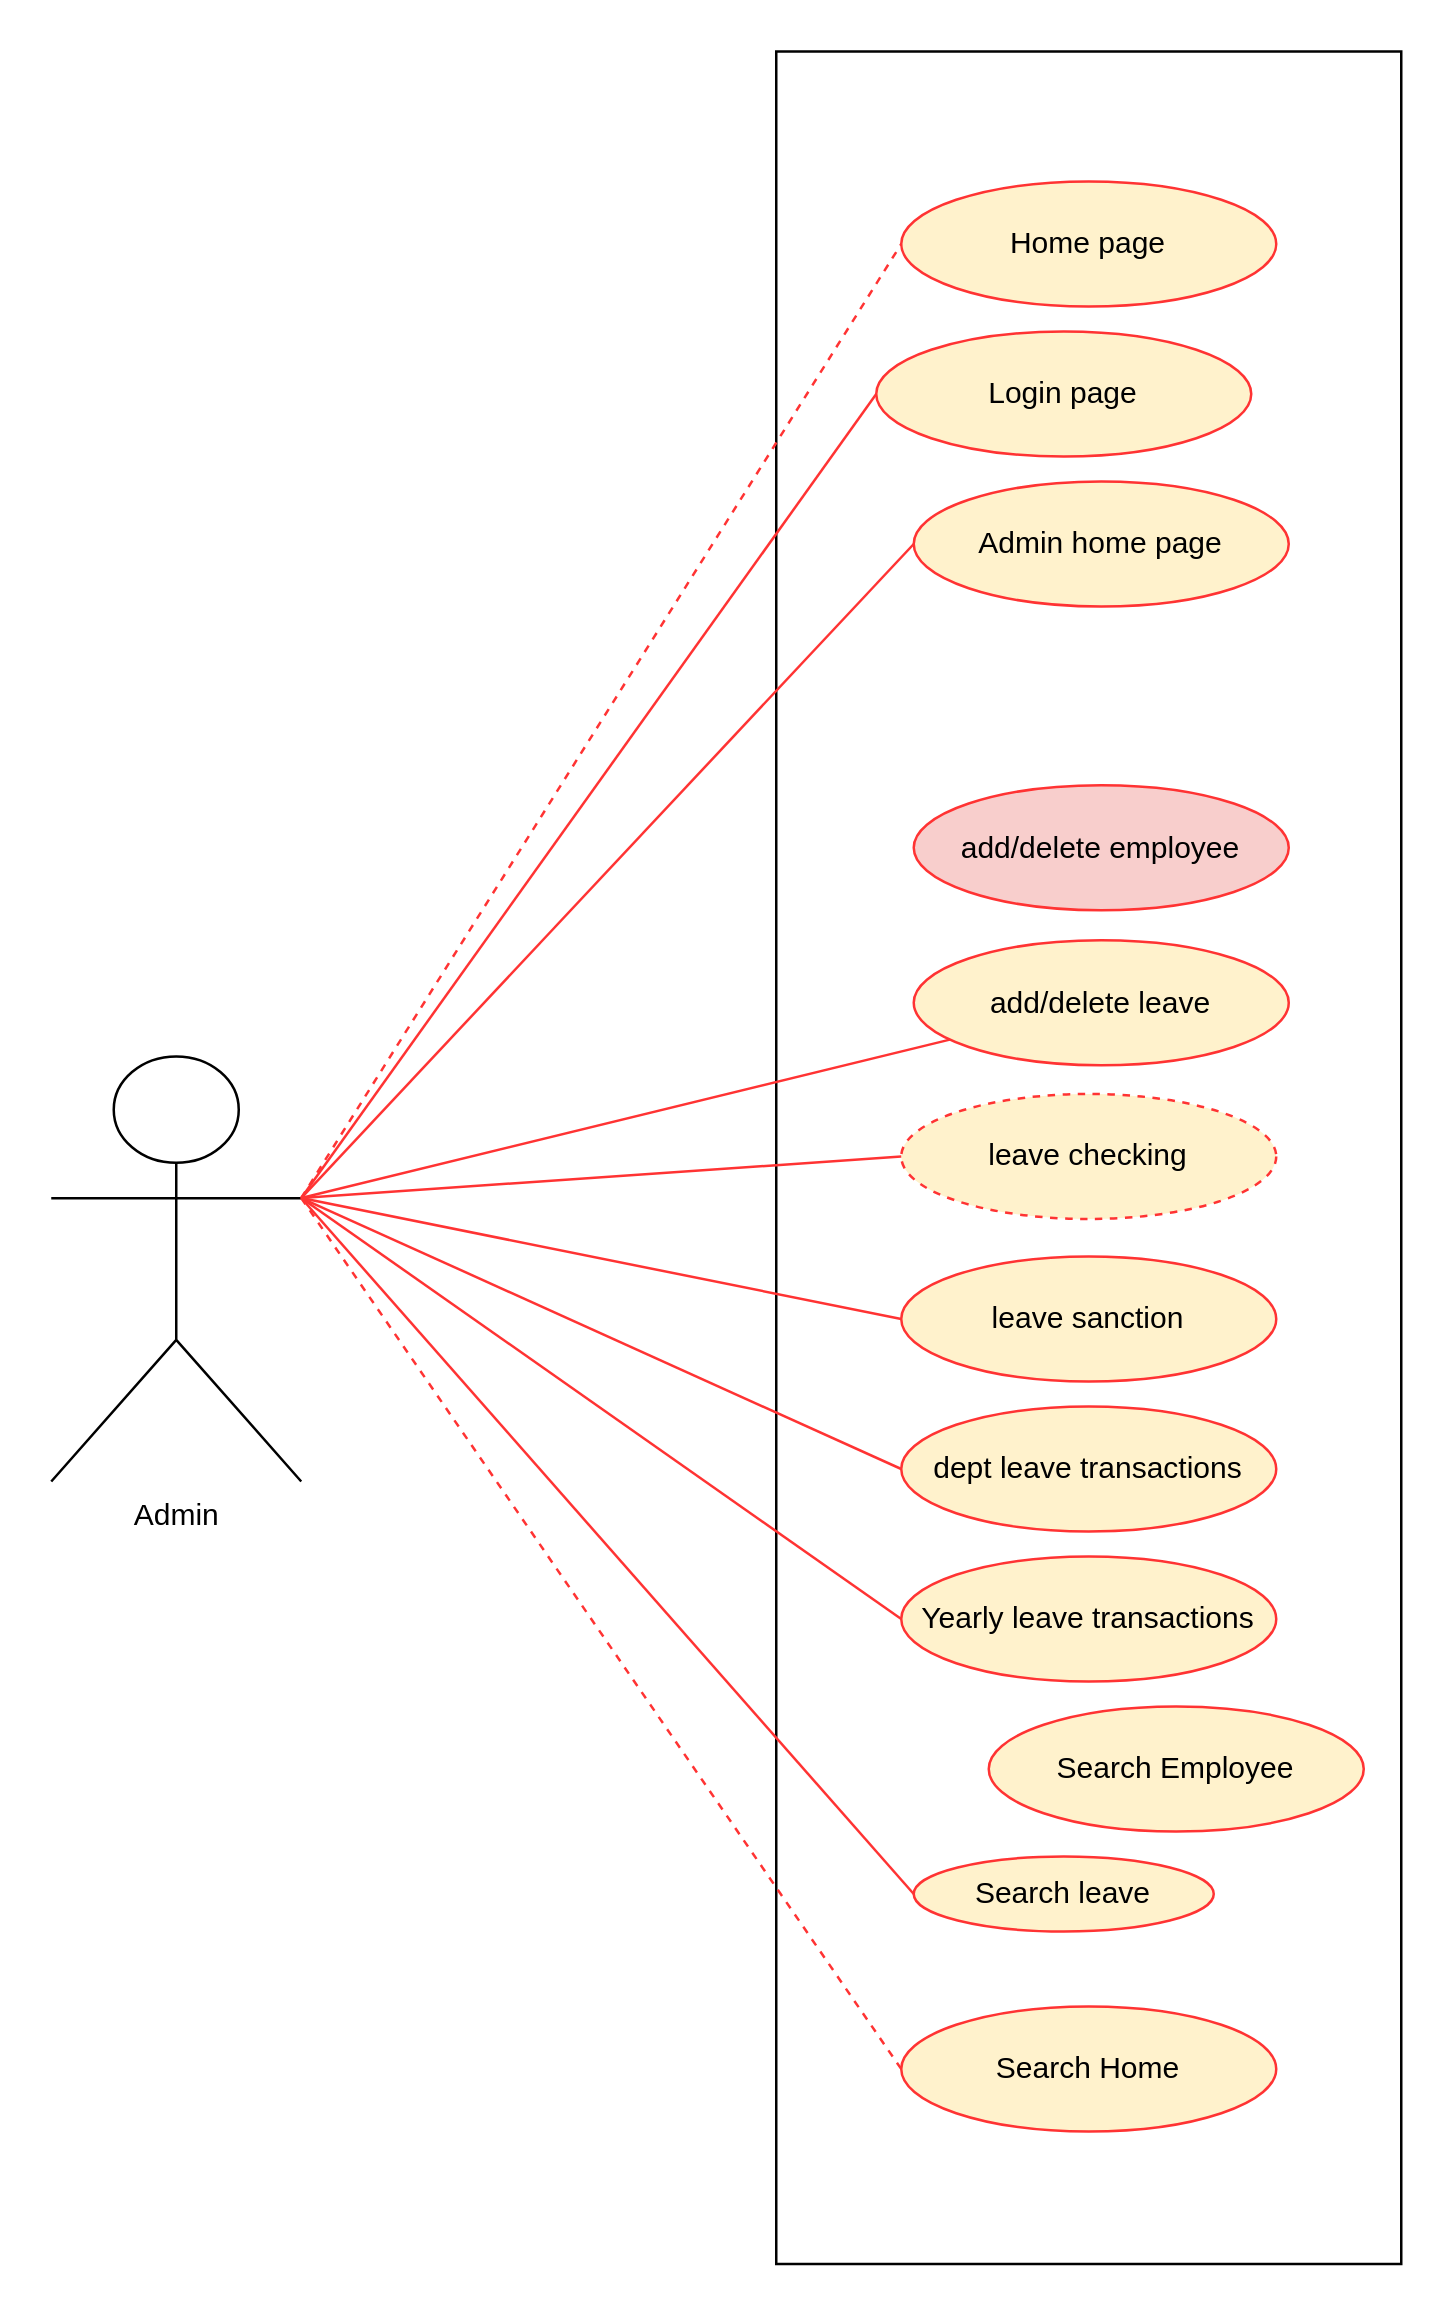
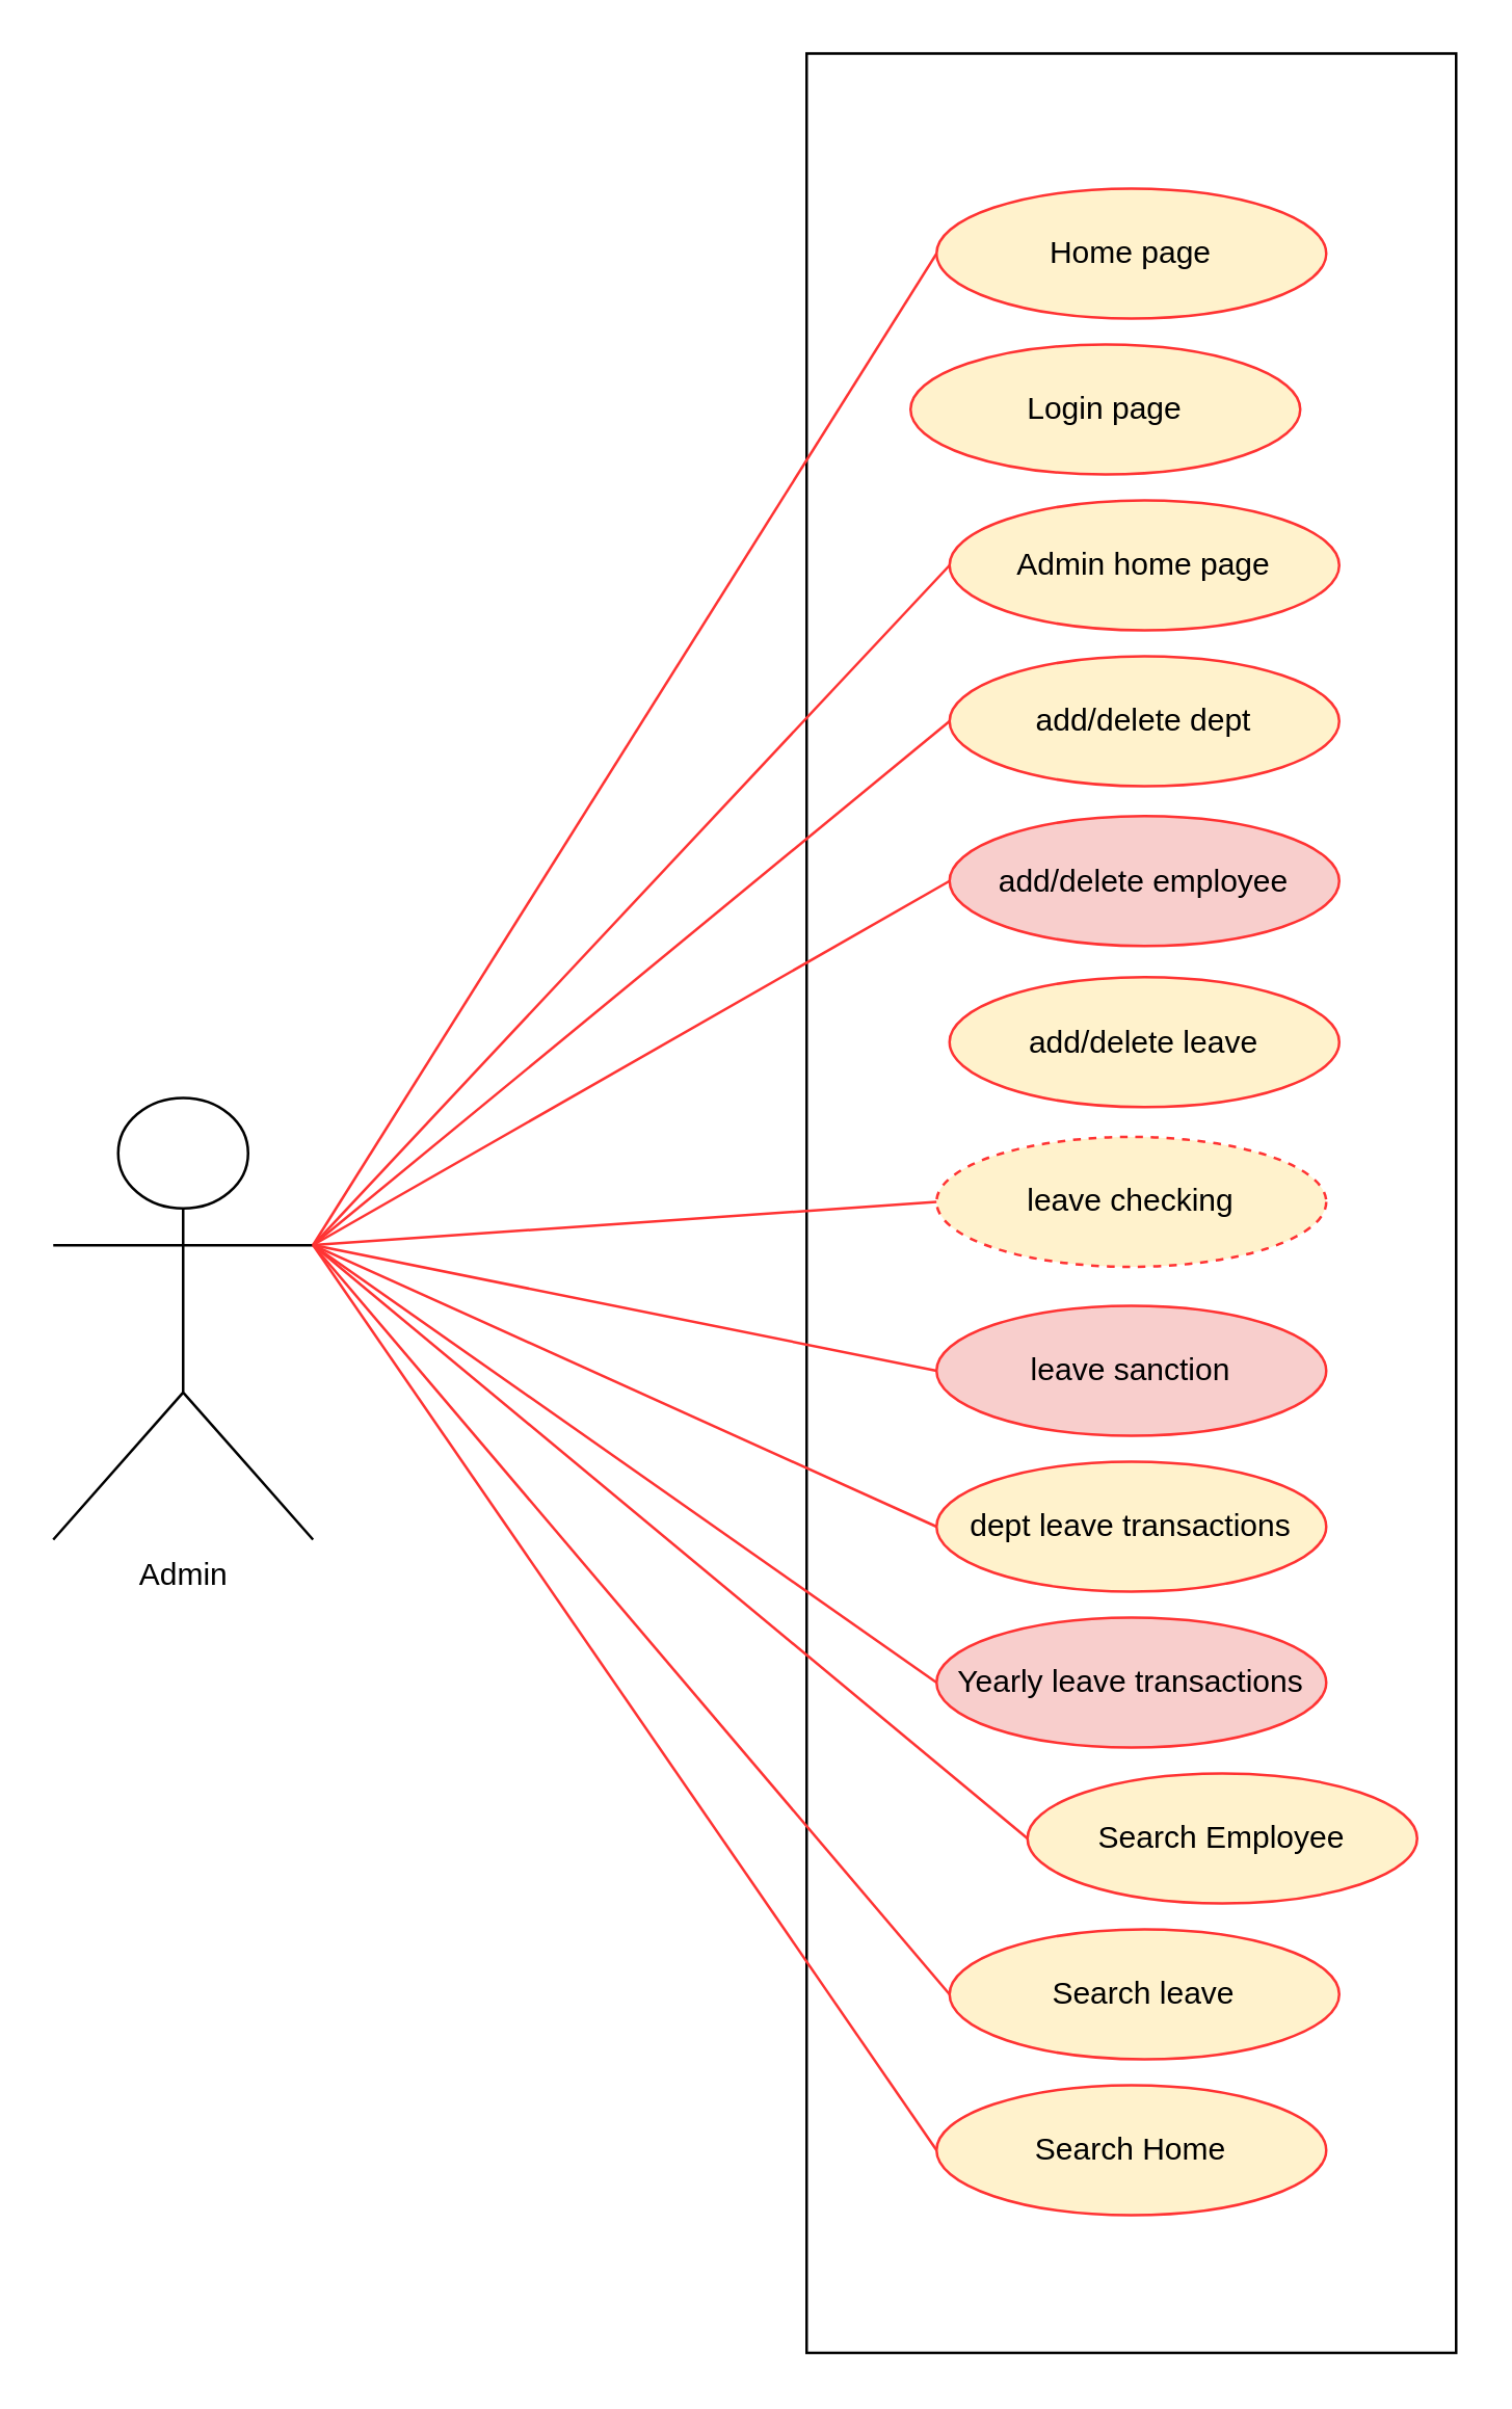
  <mxCell id="0" />
  <mxCell id="1" parent="0" />
  <mxCell id="2" value="" style="rounded=0;whiteSpace=wrap;html=1;fillColor=none;strokeColor=#000000;" vertex="1" parent="1"><mxGeometry x="310" y="20" width="250" height="885" as="geometry" /></mxCell>
  <mxCell id="3" value="Admin" style="shape=umlActor;verticalLabelPosition=bottom;labelBackgroundColor=#ffffff;verticalAlign=top;html=1;" vertex="1" parent="1"><mxGeometry x="20" y="422" width="100" height="170" as="geometry" /></mxCell>
  <mxCell id="4" value="Search Home" style="ellipse;whiteSpace=wrap;html=1;fillColor=#fff2cc;strokeColor=#FF3333;" vertex="1" parent="1"><mxGeometry x="360" y="802" width="150" height="50" as="geometry" /></mxCell>
- <mxCell id="5" value="" style="endArrow=none;html=1;exitX=1;exitY=0.333;exitDx=0;exitDy=0;exitPerimeter=0;entryX=0;entryY=0.5;entryDx=0;entryDy=0;fillColor=#f8cecc;strokeColor=#FF3333;dashed=1;" edge="1" parent="1" source="3" target="4"><mxGeometry width="50" height="50" relative="1" as="geometry"><mxPoint x="160" y="552" as="sourcePoint" /><mxPoint x="210" y="502" as="targetPoint" /></mxGeometry></mxCell>
+ <mxCell id="5" value="" style="endArrow=none;html=1;exitX=1;exitY=0.333;exitDx=0;exitDy=0;exitPerimeter=0;entryX=0;entryY=0.5;entryDx=0;entryDy=0;fillColor=#f8cecc;strokeColor=#FF3333;" edge="1" parent="1" source="3" target="4"><mxGeometry width="50" height="50" relative="1" as="geometry"><mxPoint x="160" y="552" as="sourcePoint" /><mxPoint x="210" y="502" as="targetPoint" /></mxGeometry></mxCell>
  <mxCell id="6" value="Home page" style="ellipse;whiteSpace=wrap;html=1;fillColor=#fff2cc;strokeColor=#FF3333;" vertex="1" parent="1"><mxGeometry x="360" y="72" width="150" height="50" as="geometry" /></mxCell>
- <mxCell id="7" value="" style="endArrow=none;html=1;exitX=1;exitY=0.333;exitDx=0;exitDy=0;exitPerimeter=0;entryX=0;entryY=0.5;entryDx=0;entryDy=0;fillColor=#f8cecc;strokeColor=#FF3333;dashed=1;" edge="1" parent="1" target="6" source="3"><mxGeometry width="50" height="50" relative="1" as="geometry"><mxPoint x="130" y="562" as="sourcePoint" /><mxPoint x="220" y="512" as="targetPoint" /></mxGeometry></mxCell>
- <mxCell id="8" value="Search leave" style="ellipse;whiteSpace=wrap;html=1;fillColor=#fff2cc;strokeColor=#FF3333;" vertex="1" parent="1"><mxGeometry x="365" y="742" width="120" height="30" as="geometry" /></mxCell>
+ <mxCell id="7" value="" style="endArrow=none;html=1;exitX=1;exitY=0.333;exitDx=0;exitDy=0;exitPerimeter=0;entryX=0;entryY=0.5;entryDx=0;entryDy=0;fillColor=#f8cecc;strokeColor=#FF3333;" edge="1" parent="1" target="6" source="3"><mxGeometry width="50" height="50" relative="1" as="geometry"><mxPoint x="130" y="562" as="sourcePoint" /><mxPoint x="220" y="512" as="targetPoint" /></mxGeometry></mxCell>
+ <mxCell id="8" value="Search leave" style="ellipse;whiteSpace=wrap;html=1;fillColor=#fff2cc;strokeColor=#FF3333;" vertex="1" parent="1"><mxGeometry x="365" y="742" width="150" height="50" as="geometry" /></mxCell>
  <mxCell id="9" value="" style="endArrow=none;html=1;entryX=0;entryY=0.5;entryDx=0;entryDy=0;exitX=1;exitY=0.333;exitDx=0;exitDy=0;exitPerimeter=0;fillColor=#f8cecc;strokeColor=#FF3333;" edge="1" parent="1" target="8" source="3"><mxGeometry width="50" height="50" relative="1" as="geometry"><mxPoint x="130" y="482" as="sourcePoint" /><mxPoint x="230" y="522" as="targetPoint" /></mxGeometry></mxCell>
  <mxCell id="10" value="Login page" style="ellipse;whiteSpace=wrap;html=1;fillColor=#fff2cc;strokeColor=#FF3333;" vertex="1" parent="1"><mxGeometry x="350" y="132" width="150" height="50" as="geometry" /></mxCell>
- <mxCell id="11" value="" style="endArrow=none;html=1;entryX=0;entryY=0.5;entryDx=0;entryDy=0;exitX=1;exitY=0.333;exitDx=0;exitDy=0;exitPerimeter=0;fillColor=#f8cecc;strokeColor=#FF3333;" edge="1" parent="1" target="10" source="3"><mxGeometry width="50" height="50" relative="1" as="geometry"><mxPoint x="130" y="502" as="sourcePoint" /><mxPoint x="240" y="532" as="targetPoint" /></mxGeometry></mxCell>
  <mxCell id="12" value="Admin home page" style="ellipse;whiteSpace=wrap;html=1;fillColor=#fff2cc;strokeColor=#FF3333;" vertex="1" parent="1"><mxGeometry x="365" y="192" width="150" height="50" as="geometry" /></mxCell>
  <mxCell id="13" value="" style="endArrow=none;html=1;exitX=1;exitY=0.333;exitDx=0;exitDy=0;exitPerimeter=0;entryX=0;entryY=0.5;entryDx=0;entryDy=0;fillColor=#f8cecc;strokeColor=#FF3333;" edge="1" parent="1" target="12" source="3"><mxGeometry width="50" height="50" relative="1" as="geometry"><mxPoint x="160" y="592" as="sourcePoint" /><mxPoint x="250" y="542" as="targetPoint" /></mxGeometry></mxCell>
+ <mxCell id="14" value="add/delete dept" style="ellipse;whiteSpace=wrap;html=1;fillColor=#fff2cc;strokeColor=#FF3333;" vertex="1" parent="1"><mxGeometry x="365" y="252" width="150" height="50" as="geometry" /></mxCell>
+ <mxCell id="15" value="" style="endArrow=none;html=1;exitX=1;exitY=0.333;exitDx=0;exitDy=0;exitPerimeter=0;entryX=0;entryY=0.5;entryDx=0;entryDy=0;fillColor=#f8cecc;strokeColor=#FF3333;" edge="1" parent="1" target="14" source="3"><mxGeometry width="50" height="50" relative="1" as="geometry"><mxPoint x="170" y="602" as="sourcePoint" /><mxPoint x="260" y="552" as="targetPoint" /></mxGeometry></mxCell>
  <mxCell id="16" value="add/delete employee" style="ellipse;whiteSpace=wrap;html=1;fillColor=#f8cecc;strokeColor=#FF3333;" vertex="1" parent="1"><mxGeometry x="365" y="313.5" width="150" height="50" as="geometry" /></mxCell>
- <mxCell id="17" value="" style="endArrow=none;html=1;exitX=1;exitY=0.333;exitDx=0;exitDy=0;exitPerimeter=0;fillColor=#f8cecc;strokeColor=#FF3333;" edge="1" parent="1" target="18" source="3"><mxGeometry width="50" height="50" relative="1" as="geometry"><mxPoint x="180" y="612" as="sourcePoint" /><mxPoint x="270" y="562" as="targetPoint" /></mxGeometry></mxCell>
+ <mxCell id="17" value="" style="endArrow=none;html=1;exitX=1;exitY=0.333;exitDx=0;exitDy=0;exitPerimeter=0;entryX=0;entryY=0.5;entryDx=0;entryDy=0;fillColor=#f8cecc;strokeColor=#FF3333;" edge="1" parent="1" target="16" source="3"><mxGeometry width="50" height="50" relative="1" as="geometry"><mxPoint x="180" y="612" as="sourcePoint" /><mxPoint x="270" y="562" as="targetPoint" /></mxGeometry></mxCell>
  <mxCell id="18" value="add/delete leave" style="ellipse;whiteSpace=wrap;html=1;fillColor=#fff2cc;strokeColor=#FF3333;" vertex="1" parent="1"><mxGeometry x="365" y="375.5" width="150" height="50" as="geometry" /></mxCell>
  <mxCell id="19" value="leave checking" style="ellipse;whiteSpace=wrap;html=1;fillColor=#fff2cc;strokeColor=#FF3333;dashed=1;" vertex="1" parent="1"><mxGeometry x="360" y="437" width="150" height="50" as="geometry" /></mxCell>
  <mxCell id="20" value="" style="endArrow=none;html=1;exitX=1;exitY=0.333;exitDx=0;exitDy=0;exitPerimeter=0;entryX=0;entryY=0.5;entryDx=0;entryDy=0;fillColor=#f8cecc;strokeColor=#FF3333;" edge="1" parent="1" target="19" source="3"><mxGeometry width="50" height="50" relative="1" as="geometry"><mxPoint x="200" y="632" as="sourcePoint" /><mxPoint x="290" y="582" as="targetPoint" /></mxGeometry></mxCell>
- <mxCell id="21" value="leave sanction" style="ellipse;whiteSpace=wrap;html=1;fillColor=#fff2cc;strokeColor=#FF3333;" vertex="1" parent="1"><mxGeometry x="360" y="502" width="150" height="50" as="geometry" /></mxCell>
+ <mxCell id="21" value="leave sanction" style="ellipse;whiteSpace=wrap;html=1;fillColor=#f8cecc;strokeColor=#FF3333;" vertex="1" parent="1"><mxGeometry x="360" y="502" width="150" height="50" as="geometry" /></mxCell>
  <mxCell id="22" value="" style="endArrow=none;html=1;exitX=1;exitY=0.333;exitDx=0;exitDy=0;exitPerimeter=0;entryX=0;entryY=0.5;entryDx=0;entryDy=0;fillColor=#f8cecc;strokeColor=#FF3333;" edge="1" parent="1" target="21" source="3"><mxGeometry width="50" height="50" relative="1" as="geometry"><mxPoint x="210" y="642" as="sourcePoint" /><mxPoint x="300" y="592" as="targetPoint" /></mxGeometry></mxCell>
  <mxCell id="23" value="dept leave transactions" style="ellipse;whiteSpace=wrap;html=1;fillColor=#fff2cc;strokeColor=#FF3333;" vertex="1" parent="1"><mxGeometry x="360" y="562" width="150" height="50" as="geometry" /></mxCell>
  <mxCell id="24" value="" style="endArrow=none;html=1;exitX=1;exitY=0.333;exitDx=0;exitDy=0;exitPerimeter=0;entryX=0;entryY=0.5;entryDx=0;entryDy=0;fillColor=#f8cecc;strokeColor=#FF3333;" edge="1" parent="1" target="23" source="3"><mxGeometry width="50" height="50" relative="1" as="geometry"><mxPoint x="220" y="652" as="sourcePoint" /><mxPoint x="310" y="602" as="targetPoint" /></mxGeometry></mxCell>
- <mxCell id="25" value="&lt;span&gt;Yearly leave transactions&lt;/span&gt;" style="ellipse;whiteSpace=wrap;html=1;fillColor=#fff2cc;strokeColor=#FF3333;" vertex="1" parent="1"><mxGeometry x="360" y="622" width="150" height="50" as="geometry" /></mxCell>
+ <mxCell id="25" value="&lt;span&gt;Yearly leave transactions&lt;/span&gt;" style="ellipse;whiteSpace=wrap;html=1;fillColor=#f8cecc;strokeColor=#FF3333;" vertex="1" parent="1"><mxGeometry x="360" y="622" width="150" height="50" as="geometry" /></mxCell>
  <mxCell id="26" value="" style="endArrow=none;html=1;exitX=1;exitY=0.333;exitDx=0;exitDy=0;exitPerimeter=0;entryX=0;entryY=0.5;entryDx=0;entryDy=0;fillColor=#f8cecc;strokeColor=#FF3333;" edge="1" parent="1" target="25" source="3"><mxGeometry width="50" height="50" relative="1" as="geometry"><mxPoint x="230" y="662" as="sourcePoint" /><mxPoint x="320" y="612" as="targetPoint" /></mxGeometry></mxCell>
  <mxCell id="27" value="Search Employee" style="ellipse;whiteSpace=wrap;html=1;fillColor=#fff2cc;strokeColor=#FF3333;" vertex="1" parent="1"><mxGeometry x="395" y="682" width="150" height="50" as="geometry" /></mxCell>
+ <mxCell id="28" value="" style="endArrow=none;html=1;exitX=1;exitY=0.333;exitDx=0;exitDy=0;exitPerimeter=0;entryX=0;entryY=0.5;entryDx=0;entryDy=0;fillColor=#f8cecc;strokeColor=#FF3333;" edge="1" parent="1" target="27" source="3"><mxGeometry width="50" height="50" relative="1" as="geometry"><mxPoint x="240" y="672" as="sourcePoint" /><mxPoint x="330" y="622" as="targetPoint" /></mxGeometry></mxCell>
